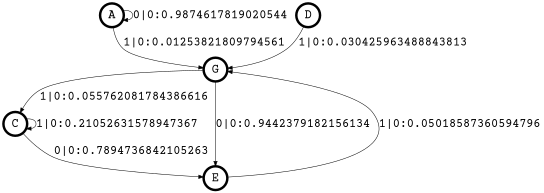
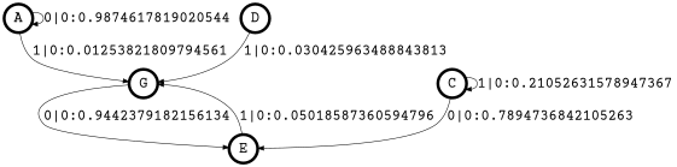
  digraph {
    fontname="Courier Prime"
    node [fontname="Courier Prime" fontsize=24 penwidth=5 shape=circle]
    edge [fontname="Courier Prime" fontsize=24]
    A
    G
    C
    E
    D
    A -> A [label="0|0:0.9874617819020544\l"]
    A -> G [label="1|0:0.01253821809794561\l"]
-   G -> C [label="1|0:0.055762081784386616\l"]
    G -> E [label="0|0:0.9442379182156134\l"]
    C -> C [label="1|0:0.21052631578947367\l"]
    C -> E [label="0|0:0.7894736842105263\l"]
    E -> G [label="1|0:0.05018587360594796\l"]
    D -> G [label="1|0:0.030425963488843813\l"]
  }
